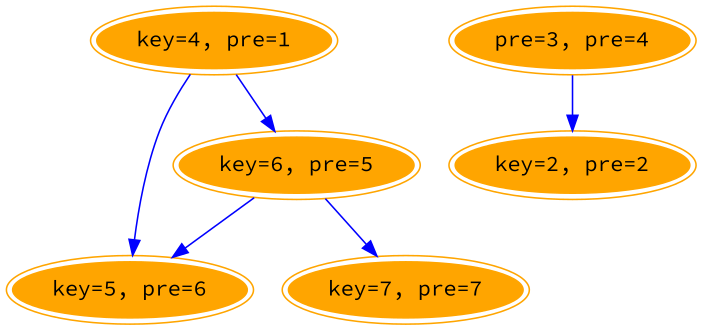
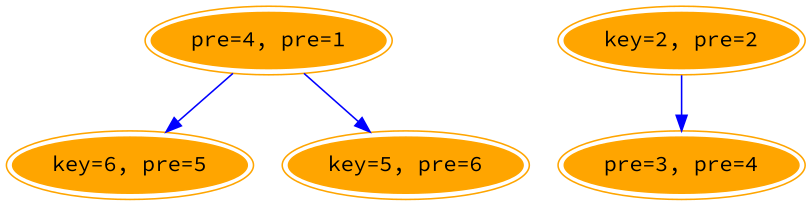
  digraph {
    fontname="Source Code Pro"
    node [color=orange fontname="Source Code Pro" peripheries=2 style=filled]
    edge [color=blue fontname="Source Code Pro"]
-   n1 [label="key=4, pre=1"]
+   n1 [label="pre=4, pre=1"]
    n2 [label="key=6, pre=5"]
    n3 [label="key=5, pre=6"]
    n4 [label="key=2, pre=2"]
    n5 [label="pre=3, pre=4"]
-   n6 [label="key=7, pre=7"]
    n1 -> n2
    n1 -> n3
-   n2 -> n3
-   n2 -> n6
-   n5 -> n4
+   n4 -> n5
  }
